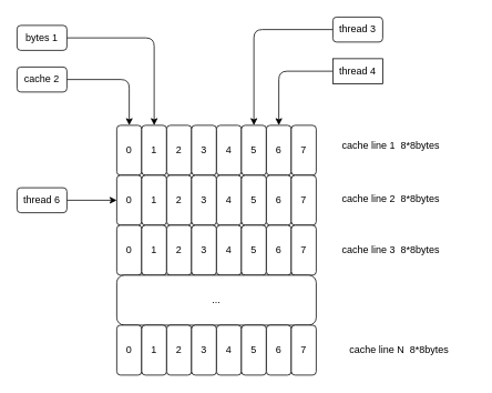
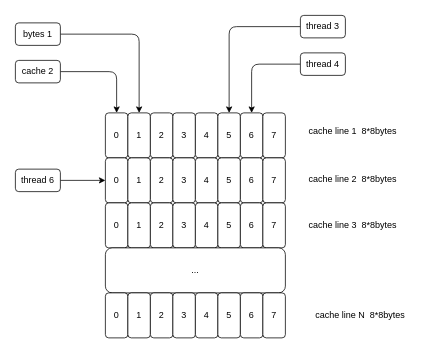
  <mxCell id="0" />
  <mxCell id="1" parent="0" />
  <mxCell id="2" value="0" style="rounded=1;whiteSpace=wrap;html=1;" parent="1" vertex="1"><mxGeometry x="140" y="150" width="30" height="60" as="geometry" /></mxCell>
  <mxCell id="3" value="1" style="rounded=1;whiteSpace=wrap;html=1;" parent="1" vertex="1"><mxGeometry x="170" y="150" width="30" height="60" as="geometry" /></mxCell>
  <mxCell id="4" value="2" style="rounded=1;whiteSpace=wrap;html=1;" parent="1" vertex="1"><mxGeometry x="200" y="150" width="30" height="60" as="geometry" /></mxCell>
  <mxCell id="5" value="3" style="rounded=1;whiteSpace=wrap;html=1;" parent="1" vertex="1"><mxGeometry x="230" y="150" width="30" height="60" as="geometry" /></mxCell>
  <mxCell id="6" value="4" style="rounded=1;whiteSpace=wrap;html=1;" parent="1" vertex="1"><mxGeometry x="260" y="150" width="30" height="60" as="geometry" /></mxCell>
  <mxCell id="7" value="5" style="rounded=1;whiteSpace=wrap;html=1;" parent="1" vertex="1"><mxGeometry x="290" y="150" width="30" height="60" as="geometry" /></mxCell>
  <mxCell id="8" value="6" style="rounded=1;whiteSpace=wrap;html=1;" parent="1" vertex="1"><mxGeometry x="320" y="150" width="30" height="60" as="geometry" /></mxCell>
  <mxCell id="9" value="7" style="rounded=1;whiteSpace=wrap;html=1;" parent="1" vertex="1"><mxGeometry x="350" y="150" width="30" height="60" as="geometry" /></mxCell>
  <mxCell id="10" value="0" style="rounded=1;whiteSpace=wrap;html=1;" parent="1" vertex="1"><mxGeometry x="140" y="210" width="30" height="60" as="geometry" /></mxCell>
  <mxCell id="11" value="1" style="rounded=1;whiteSpace=wrap;html=1;" parent="1" vertex="1"><mxGeometry x="170" y="210" width="30" height="60" as="geometry" /></mxCell>
  <mxCell id="12" value="2" style="rounded=1;whiteSpace=wrap;html=1;" parent="1" vertex="1"><mxGeometry x="200" y="210" width="30" height="60" as="geometry" /></mxCell>
  <mxCell id="13" value="3" style="rounded=1;whiteSpace=wrap;html=1;" parent="1" vertex="1"><mxGeometry x="230" y="210" width="30" height="60" as="geometry" /></mxCell>
  <mxCell id="14" value="4" style="rounded=1;whiteSpace=wrap;html=1;" parent="1" vertex="1"><mxGeometry x="260" y="210" width="30" height="60" as="geometry" /></mxCell>
  <mxCell id="15" value="5" style="rounded=1;whiteSpace=wrap;html=1;" parent="1" vertex="1"><mxGeometry x="290" y="210" width="30" height="60" as="geometry" /></mxCell>
  <mxCell id="16" value="6" style="rounded=1;whiteSpace=wrap;html=1;" parent="1" vertex="1"><mxGeometry x="320" y="210" width="30" height="60" as="geometry" /></mxCell>
  <mxCell id="17" value="7" style="rounded=1;whiteSpace=wrap;html=1;" parent="1" vertex="1"><mxGeometry x="350" y="210" width="30" height="60" as="geometry" /></mxCell>
  <mxCell id="18" value="0" style="rounded=1;whiteSpace=wrap;html=1;" parent="1" vertex="1"><mxGeometry x="140" y="270" width="30" height="60" as="geometry" /></mxCell>
  <mxCell id="19" value="1" style="rounded=1;whiteSpace=wrap;html=1;" parent="1" vertex="1"><mxGeometry x="170" y="270" width="30" height="60" as="geometry" /></mxCell>
  <mxCell id="20" value="2" style="rounded=1;whiteSpace=wrap;html=1;" parent="1" vertex="1"><mxGeometry x="200" y="270" width="30" height="60" as="geometry" /></mxCell>
  <mxCell id="21" value="3" style="rounded=1;whiteSpace=wrap;html=1;" parent="1" vertex="1"><mxGeometry x="230" y="270" width="30" height="60" as="geometry" /></mxCell>
  <mxCell id="22" value="4" style="rounded=1;whiteSpace=wrap;html=1;" parent="1" vertex="1"><mxGeometry x="260" y="270" width="30" height="60" as="geometry" /></mxCell>
  <mxCell id="23" value="5" style="rounded=1;whiteSpace=wrap;html=1;" parent="1" vertex="1"><mxGeometry x="290" y="270" width="30" height="60" as="geometry" /></mxCell>
  <mxCell id="24" value="6" style="rounded=1;whiteSpace=wrap;html=1;" parent="1" vertex="1"><mxGeometry x="320" y="270" width="30" height="60" as="geometry" /></mxCell>
  <mxCell id="25" value="7" style="rounded=1;whiteSpace=wrap;html=1;" parent="1" vertex="1"><mxGeometry x="350" y="270" width="30" height="60" as="geometry" /></mxCell>
  <mxCell id="26" value="..." style="rounded=1;whiteSpace=wrap;html=1;" parent="1" vertex="1"><mxGeometry x="140" y="330" width="240" height="60" as="geometry" /></mxCell>
  <mxCell id="27" value="cache line 1&amp;nbsp; 8*8bytes" style="text;html=1;strokeColor=none;fillColor=none;align=center;verticalAlign=middle;whiteSpace=wrap;rounded=1;" parent="1" vertex="1"><mxGeometry x="380" y="160" width="180" height="30" as="geometry" /></mxCell>
  <mxCell id="28" value="cache line 2&amp;nbsp; 8*8bytes" style="text;html=1;strokeColor=none;fillColor=none;align=center;verticalAlign=middle;whiteSpace=wrap;rounded=1;" parent="1" vertex="1"><mxGeometry x="380" y="224" width="180" height="30" as="geometry" /></mxCell>
  <mxCell id="29" value="cache line 3&amp;nbsp; 8*8bytes" style="text;html=1;strokeColor=none;fillColor=none;align=center;verticalAlign=middle;whiteSpace=wrap;rounded=1;" parent="1" vertex="1"><mxGeometry x="380" y="285" width="180" height="30" as="geometry" /></mxCell>
  <mxCell id="30" value="0" style="rounded=1;whiteSpace=wrap;html=1;" parent="1" vertex="1"><mxGeometry x="140" y="390" width="30" height="60" as="geometry" /></mxCell>
  <mxCell id="31" value="1" style="rounded=1;whiteSpace=wrap;html=1;" parent="1" vertex="1"><mxGeometry x="170" y="390" width="30" height="60" as="geometry" /></mxCell>
  <mxCell id="32" value="2" style="rounded=1;whiteSpace=wrap;html=1;" parent="1" vertex="1"><mxGeometry x="200" y="390" width="30" height="60" as="geometry" /></mxCell>
  <mxCell id="33" value="3" style="rounded=1;whiteSpace=wrap;html=1;" parent="1" vertex="1"><mxGeometry x="230" y="390" width="30" height="60" as="geometry" /></mxCell>
  <mxCell id="34" value="4" style="rounded=1;whiteSpace=wrap;html=1;" parent="1" vertex="1"><mxGeometry x="260" y="390" width="30" height="60" as="geometry" /></mxCell>
  <mxCell id="35" value="5" style="rounded=1;whiteSpace=wrap;html=1;" parent="1" vertex="1"><mxGeometry x="290" y="390" width="30" height="60" as="geometry" /></mxCell>
  <mxCell id="36" value="6" style="rounded=1;whiteSpace=wrap;html=1;" parent="1" vertex="1"><mxGeometry x="320" y="390" width="30" height="60" as="geometry" /></mxCell>
  <mxCell id="37" value="7" style="rounded=1;whiteSpace=wrap;html=1;" parent="1" vertex="1"><mxGeometry x="350" y="390" width="30" height="60" as="geometry" /></mxCell>
  <mxCell id="38" value="cache line N&amp;nbsp; 8*8bytes" style="text;html=1;strokeColor=none;fillColor=none;align=center;verticalAlign=middle;whiteSpace=wrap;rounded=1;" parent="1" vertex="1"><mxGeometry x="390" y="405" width="180" height="30" as="geometry" /></mxCell>
  <mxCell id="39" style="edgeStyle=orthogonalEdgeStyle;rounded=1;orthogonalLoop=1;jettySize=auto;html=1;exitX=1;exitY=0.5;exitDx=0;exitDy=0;entryX=0.5;entryY=0;entryDx=0;entryDy=0;" parent="1" source="40" target="3" edge="1"><mxGeometry relative="1" as="geometry" /></mxCell>
  <mxCell id="40" value="bytes 1" style="rounded=1;whiteSpace=wrap;html=1;" parent="1" vertex="1"><mxGeometry x="20" y="30" width="60" height="30" as="geometry" /></mxCell>
  <mxCell id="41" style="edgeStyle=orthogonalEdgeStyle;rounded=1;orthogonalLoop=1;jettySize=auto;html=1;exitX=1;exitY=0.5;exitDx=0;exitDy=0;entryX=0.5;entryY=0;entryDx=0;entryDy=0;" parent="1" source="42" target="2" edge="1"><mxGeometry relative="1" as="geometry" /></mxCell>
  <mxCell id="42" value="cache 2" style="rounded=1;whiteSpace=wrap;html=1;" parent="1" vertex="1"><mxGeometry x="20" y="80" width="60" height="30" as="geometry" /></mxCell>
  <mxCell id="43" style="edgeStyle=orthogonalEdgeStyle;rounded=1;orthogonalLoop=1;jettySize=auto;html=1;exitX=0;exitY=0.5;exitDx=0;exitDy=0;" parent="1" source="44" target="7" edge="1"><mxGeometry relative="1" as="geometry" /></mxCell>
  <mxCell id="44" value="thread 3" style="rounded=1;whiteSpace=wrap;html=1;" parent="1" vertex="1"><mxGeometry x="400" y="20" width="60" height="30" as="geometry" /></mxCell>
  <mxCell id="45" style="edgeStyle=orthogonalEdgeStyle;rounded=1;orthogonalLoop=1;jettySize=auto;html=1;exitX=0;exitY=0.5;exitDx=0;exitDy=0;entryX=0.5;entryY=0;entryDx=0;entryDy=0;" parent="1" source="46" target="8" edge="1"><mxGeometry relative="1" as="geometry" /></mxCell>
- <mxCell id="46" value="thread 4" style="whiteSpace=wrap;html=1;rounded=0;" parent="1" vertex="1"><mxGeometry x="400" y="70" width="60" height="30" as="geometry" /></mxCell>
+ <mxCell id="46" value="thread 4" style="rounded=1;whiteSpace=wrap;html=1;" parent="1" vertex="1"><mxGeometry x="400" y="70" width="60" height="30" as="geometry" /></mxCell>
  <mxCell id="47" style="edgeStyle=orthogonalEdgeStyle;rounded=1;orthogonalLoop=1;jettySize=auto;html=1;exitX=1;exitY=0.5;exitDx=0;exitDy=0;entryX=0;entryY=0.5;entryDx=0;entryDy=0;" parent="1" source="48" target="10" edge="1"><mxGeometry relative="1" as="geometry" /></mxCell>
  <mxCell id="48" value="thread 6" style="rounded=1;whiteSpace=wrap;html=1;" parent="1" vertex="1"><mxGeometry x="20" y="225" width="60" height="30" as="geometry" /></mxCell>
